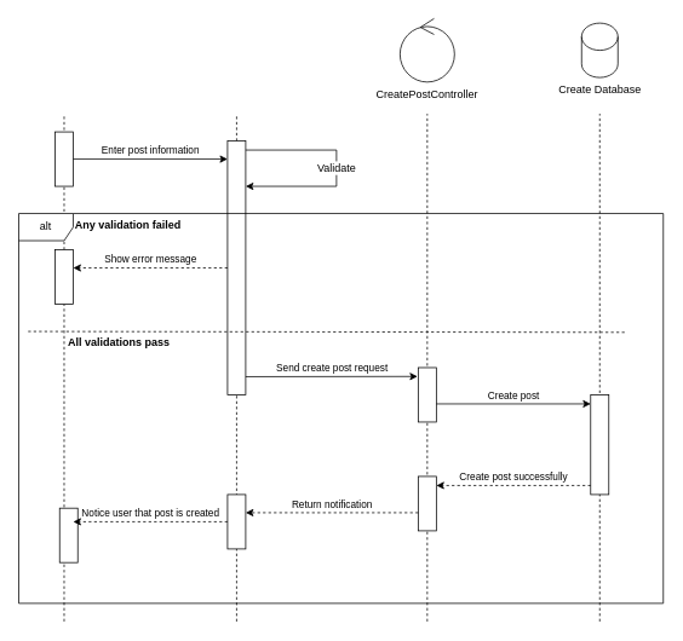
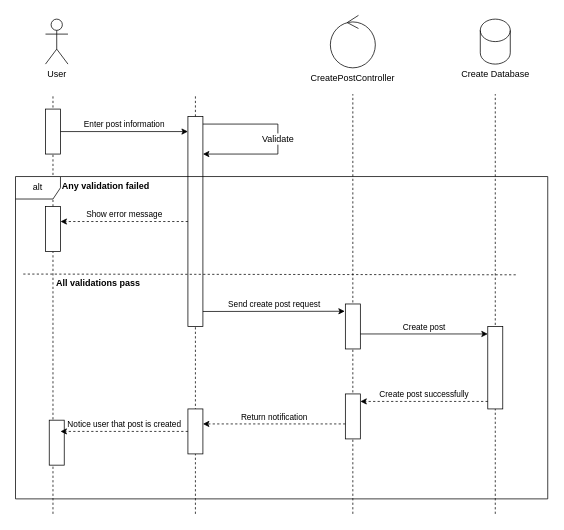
  <mxCell id="0" />
  <mxCell id="1" parent="0" />
+ <mxCell id="2" value="User" style="shape=umlActor;verticalLabelPosition=bottom;verticalAlign=top;html=1;outlineConnect=0;" vertex="1" parent="1"><mxGeometry x="60" y="25" width="30" height="60" as="geometry" /></mxCell>
  <mxCell id="3" value="CreatePostController" style="ellipse;shape=umlControl;whiteSpace=wrap;html=1;labelPosition=center;verticalLabelPosition=bottom;align=center;verticalAlign=top;" vertex="1" parent="1"><mxGeometry x="440" y="20" width="60" height="70" as="geometry" /></mxCell>
  <mxCell id="4" value="Create Database" style="shape=cylinder3;html=1;boundedLbl=1;backgroundOutline=1;size=15;labelPosition=center;verticalLabelPosition=bottom;align=center;verticalAlign=top;" vertex="1" parent="1"><mxGeometry x="640" y="25" width="40" height="60" as="geometry" /></mxCell>
  <mxCell id="5" value="" style="endArrow=none;dashed=1;html=1;rounded=0;" edge="1" parent="1" source="18"><mxGeometry width="50" height="50" relative="1" as="geometry"><mxPoint x="70" y="955" as="sourcePoint" /><mxPoint x="70" y="125" as="targetPoint" /></mxGeometry></mxCell>
  <mxCell id="6" value="" style="endArrow=none;dashed=1;html=1;rounded=0;" edge="1" parent="1" source="11"><mxGeometry width="50" height="50" relative="1" as="geometry"><mxPoint x="260" y="955" as="sourcePoint" /><mxPoint x="260" y="125" as="targetPoint" /></mxGeometry></mxCell>
  <mxCell id="7" value="" style="endArrow=none;dashed=1;html=1;rounded=0;" edge="1" parent="1"><mxGeometry width="50" height="50" relative="1" as="geometry"><mxPoint x="470" y="685" as="sourcePoint" /><mxPoint x="470" y="125" as="targetPoint" /></mxGeometry></mxCell>
  <mxCell id="8" value="" style="endArrow=none;dashed=1;html=1;rounded=0;" edge="1" parent="1"><mxGeometry width="50" height="50" relative="1" as="geometry"><mxPoint x="660" y="685" as="sourcePoint" /><mxPoint x="660" y="125" as="targetPoint" /></mxGeometry></mxCell>
  <mxCell id="9" value="" style="rounded=0;whiteSpace=wrap;html=1;" vertex="1" parent="1"><mxGeometry x="60" y="145" width="20" height="60" as="geometry" /></mxCell>
  <mxCell id="10" value="" style="endArrow=none;dashed=1;html=1;rounded=0;" edge="1" parent="1" target="11"><mxGeometry width="50" height="50" relative="1" as="geometry"><mxPoint x="260" y="685" as="sourcePoint" /><mxPoint x="260" y="125" as="targetPoint" /></mxGeometry></mxCell>
  <mxCell id="11" value="" style="rounded=0;whiteSpace=wrap;html=1;" vertex="1" parent="1"><mxGeometry x="250" y="155" width="20" height="280" as="geometry" /></mxCell>
  <mxCell id="12" value="Enter post information" style="endArrow=classic;html=1;rounded=0;labelPosition=center;verticalLabelPosition=top;align=center;verticalAlign=bottom;" edge="1" parent="1"><mxGeometry width="50" height="50" relative="1" as="geometry"><mxPoint x="80" y="175" as="sourcePoint" /><mxPoint x="250" y="175" as="targetPoint" /></mxGeometry></mxCell>
  <mxCell id="13" value="Validate" style="endArrow=classic;html=1;rounded=0;labelPosition=center;verticalLabelPosition=middle;align=center;verticalAlign=middle;fontFamily=Helvetica;fontSize=12;fontColor=default;" edge="1" parent="1"><mxGeometry width="50" height="50" relative="1" as="geometry"><mxPoint x="270" y="165" as="sourcePoint" /><mxPoint x="270" y="205" as="targetPoint" /><Array as="points"><mxPoint x="370" y="165" /><mxPoint x="370" y="205" /></Array></mxGeometry></mxCell>
  <mxCell id="14" value="alt" style="shape=umlFrame;whiteSpace=wrap;html=1;pointerEvents=0;" vertex="1" parent="1"><mxGeometry x="20" y="235" width="710" height="430" as="geometry" /></mxCell>
  <mxCell id="15" value="Any validation failed" style="text;align=center;fontStyle=1;verticalAlign=middle;spacingLeft=3;spacingRight=3;strokeColor=none;rotatable=0;points=[[0,0.5],[1,0.5]];portConstraint=eastwest;html=1;" vertex="1" parent="1"><mxGeometry x="100" y="235" width="80" height="26" as="geometry" /></mxCell>
  <mxCell id="16" value="Show error message" style="endArrow=classic;html=1;rounded=0;dashed=1;labelPosition=center;verticalLabelPosition=top;align=center;verticalAlign=bottom;" edge="1" parent="1"><mxGeometry width="50" height="50" relative="1" as="geometry"><mxPoint x="250" y="295" as="sourcePoint" /><mxPoint x="80" y="295" as="targetPoint" /></mxGeometry></mxCell>
  <mxCell id="17" value="" style="endArrow=none;dashed=1;html=1;rounded=0;" edge="1" parent="1" target="18"><mxGeometry width="50" height="50" relative="1" as="geometry"><mxPoint x="70" y="685" as="sourcePoint" /><mxPoint x="70" y="125" as="targetPoint" /></mxGeometry></mxCell>
  <mxCell id="18" value="" style="rounded=0;whiteSpace=wrap;html=1;" vertex="1" parent="1"><mxGeometry x="60" y="275" width="20" height="60" as="geometry" /></mxCell>
  <mxCell id="19" value="" style="endArrow=none;dashed=1;html=1;rounded=0;fontFamily=Helvetica;fontSize=12;fontColor=default;exitX=0.001;exitY=0.224;exitDx=0;exitDy=0;exitPerimeter=0;" edge="1" parent="1"><mxGeometry width="50" height="50" relative="1" as="geometry"><mxPoint x="30.34" y="365.08" as="sourcePoint" /><mxPoint x="687.34" y="366.08" as="targetPoint" /></mxGeometry></mxCell>
  <mxCell id="20" value="All validations pass" style="text;align=center;fontStyle=1;verticalAlign=middle;spacingLeft=3;spacingRight=3;strokeColor=none;rotatable=0;points=[[0,0.5],[1,0.5]];portConstraint=eastwest;html=1;" vertex="1" parent="1"><mxGeometry x="90" y="365" width="80" height="26" as="geometry" /></mxCell>
  <mxCell id="21" value="Send create post request" style="endArrow=classic;html=1;rounded=0;labelPosition=center;verticalLabelPosition=top;align=center;verticalAlign=bottom;entryX=-0.036;entryY=0.162;entryDx=0;entryDy=0;entryPerimeter=0;" edge="1" parent="1" target="22"><mxGeometry width="50" height="50" relative="1" as="geometry"><mxPoint x="270" y="415" as="sourcePoint" /><mxPoint x="750" y="415" as="targetPoint" /></mxGeometry></mxCell>
  <mxCell id="22" value="" style="rounded=0;whiteSpace=wrap;html=1;" vertex="1" parent="1"><mxGeometry x="460" y="405" width="20" height="60" as="geometry" /></mxCell>
  <mxCell id="23" value="" style="rounded=0;whiteSpace=wrap;html=1;" vertex="1" parent="1"><mxGeometry x="650" y="435" width="20" height="110" as="geometry" /></mxCell>
  <mxCell id="24" value="Create post" style="endArrow=classic;html=1;rounded=0;labelPosition=center;verticalLabelPosition=top;align=center;verticalAlign=bottom;" edge="1" parent="1"><mxGeometry width="50" height="50" relative="1" as="geometry"><mxPoint x="480" y="445" as="sourcePoint" /><mxPoint x="650" y="445" as="targetPoint" /></mxGeometry></mxCell>
  <mxCell id="25" value="" style="rounded=0;whiteSpace=wrap;html=1;" vertex="1" parent="1"><mxGeometry x="460" y="525" width="20" height="60" as="geometry" /></mxCell>
  <mxCell id="26" value="Create post successfully" style="endArrow=classic;html=1;rounded=0;dashed=1;labelPosition=center;verticalLabelPosition=top;align=center;verticalAlign=bottom;" edge="1" parent="1"><mxGeometry width="50" height="50" relative="1" as="geometry"><mxPoint x="650" y="535" as="sourcePoint" /><mxPoint x="480" y="535" as="targetPoint" /></mxGeometry></mxCell>
  <mxCell id="27" value="" style="rounded=0;whiteSpace=wrap;html=1;" vertex="1" parent="1"><mxGeometry x="250" y="545" width="20" height="60" as="geometry" /></mxCell>
  <mxCell id="28" value="" style="rounded=0;whiteSpace=wrap;html=1;" vertex="1" parent="1"><mxGeometry x="65" y="560" width="20" height="60" as="geometry" /></mxCell>
  <mxCell id="29" value="Return notification" style="endArrow=classic;html=1;rounded=0;dashed=1;labelPosition=center;verticalLabelPosition=top;align=center;verticalAlign=bottom;" edge="1" parent="1"><mxGeometry width="50" height="50" relative="1" as="geometry"><mxPoint x="460" y="565" as="sourcePoint" /><mxPoint x="270" y="565" as="targetPoint" /></mxGeometry></mxCell>
  <mxCell id="30" value="Notice user that post is created" style="endArrow=classic;html=1;rounded=0;dashed=1;labelPosition=center;verticalLabelPosition=top;align=center;verticalAlign=bottom;" edge="1" parent="1"><mxGeometry width="50" height="50" relative="1" as="geometry"><mxPoint x="250" y="575" as="sourcePoint" /><mxPoint x="80" y="575" as="targetPoint" /></mxGeometry></mxCell>
